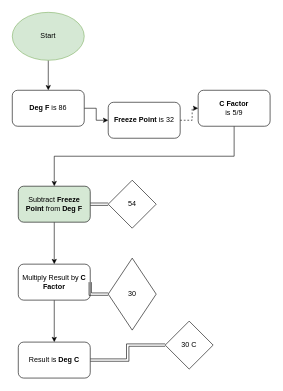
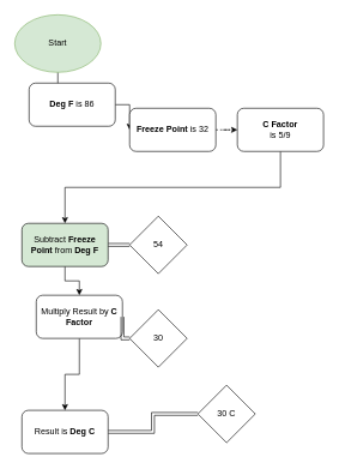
  <mxCell id="0" />
  <mxCell id="1" parent="0" />
  <mxCell id="2" style="edgeStyle=orthogonalEdgeStyle;rounded=0;orthogonalLoop=1;jettySize=auto;html=1;" edge="1" parent="1" source="3" target="5"><mxGeometry relative="1" as="geometry" /></mxCell>
  <mxCell id="3" value="Start" style="ellipse;whiteSpace=wrap;html=1;fillColor=#d5e8d4;strokeColor=#82b366;" vertex="1" parent="1"><mxGeometry x="20" y="20" width="120" height="80" as="geometry" /></mxCell>
  <mxCell id="4" style="edgeStyle=orthogonalEdgeStyle;rounded=0;orthogonalLoop=1;jettySize=auto;html=1;" edge="1" parent="1" source="5" target="10"><mxGeometry relative="1" as="geometry" /></mxCell>
- <mxCell id="5" value="&lt;b&gt;Deg F &lt;/b&gt;is 86" style="rounded=1;whiteSpace=wrap;html=1;" vertex="1" parent="1"><mxGeometry x="20" y="150" width="120" height="60" as="geometry" /></mxCell>
+ <mxCell id="5" value="&lt;b&gt;Deg F &lt;/b&gt;is 86" style="rounded=1;whiteSpace=wrap;html=1;" vertex="1" parent="1"><mxGeometry x="40" y="115" width="120" height="60" as="geometry" /></mxCell>
  <mxCell id="6" style="edgeStyle=orthogonalEdgeStyle;rounded=0;orthogonalLoop=1;jettySize=auto;html=1;exitX=0.5;exitY=1;exitDx=0;exitDy=0;" edge="1" parent="1" source="8" target="15"><mxGeometry relative="1" as="geometry" /></mxCell>
  <mxCell id="7" style="edgeStyle=orthogonalEdgeStyle;rounded=0;orthogonalLoop=1;jettySize=auto;html=1;exitX=1;exitY=0.5;exitDx=0;exitDy=0;entryX=0;entryY=0.5;entryDx=0;entryDy=0;shape=link;" edge="1" parent="1" source="8" target="13"><mxGeometry relative="1" as="geometry" /></mxCell>
  <mxCell id="8" value="Subtract &lt;b&gt;Freeze Point&lt;/b&gt;&amp;nbsp;from &lt;b&gt;Deg F&lt;/b&gt;" style="rounded=1;whiteSpace=wrap;html=1;fillColor=#d5e8d4;" vertex="1" parent="1"><mxGeometry x="30" y="310" width="120" height="60" as="geometry" /></mxCell>
  <mxCell id="9" style="edgeStyle=orthogonalEdgeStyle;rounded=0;orthogonalLoop=1;jettySize=auto;html=1;dashed=1;" edge="1" parent="1" source="10" target="12"><mxGeometry relative="1" as="geometry" /></mxCell>
- <mxCell id="10" value="&lt;b&gt;Freeze Point &lt;/b&gt;is 32" style="rounded=1;whiteSpace=wrap;html=1;" vertex="1" parent="1"><mxGeometry x="180" y="170" width="120" height="60" as="geometry" /></mxCell>
+ <mxCell id="10" value="&lt;b&gt;Freeze Point &lt;/b&gt;is 32" style="rounded=1;whiteSpace=wrap;html=1;" vertex="1" parent="1"><mxGeometry x="180" y="150" width="120" height="60" as="geometry" /></mxCell>
  <mxCell id="11" style="edgeStyle=orthogonalEdgeStyle;rounded=0;orthogonalLoop=1;jettySize=auto;html=1;exitX=0.5;exitY=1;exitDx=0;exitDy=0;" edge="1" parent="1" source="12" target="8"><mxGeometry relative="1" as="geometry" /></mxCell>
  <mxCell id="12" value="&lt;b&gt;C Factor&lt;/b&gt;&lt;br&gt;is 5/9" style="rounded=1;whiteSpace=wrap;html=1;" vertex="1" parent="1"><mxGeometry x="330" y="150" width="120" height="60" as="geometry" /></mxCell>
  <mxCell id="13" value="54" style="rhombus;whiteSpace=wrap;html=1;" vertex="1" parent="1"><mxGeometry x="180" y="300" width="80" height="80" as="geometry" /></mxCell>
  <mxCell id="14" style="edgeStyle=orthogonalEdgeStyle;rounded=0;orthogonalLoop=1;jettySize=auto;html=1;exitX=0.5;exitY=1;exitDx=0;exitDy=0;" edge="1" parent="1" source="15" target="19"><mxGeometry relative="1" as="geometry" /></mxCell>
- <mxCell id="15" value="Multiply Result by &lt;b&gt;C Factor&lt;/b&gt;" style="rounded=1;whiteSpace=wrap;html=1;" vertex="1" parent="1"><mxGeometry x="30" y="440" width="120" height="60" as="geometry" /></mxCell>
+ <mxCell id="15" value="Multiply Result by &lt;b&gt;C Factor&lt;/b&gt;" style="rounded=1;whiteSpace=wrap;html=1;" vertex="1" parent="1"><mxGeometry x="50" y="410" width="120" height="60" as="geometry" /></mxCell>
  <mxCell id="16" style="edgeStyle=orthogonalEdgeStyle;rounded=0;orthogonalLoop=1;jettySize=auto;html=1;exitX=0;exitY=0.5;exitDx=0;exitDy=0;entryX=1;entryY=0.5;entryDx=0;entryDy=0;shape=link;" edge="1" parent="1" source="17" target="15"><mxGeometry relative="1" as="geometry" /></mxCell>
- <mxCell id="17" value="30" style="rhombus;whiteSpace=wrap;html=1;" vertex="1" parent="1"><mxGeometry x="180" y="430" width="80" height="120" as="geometry" /></mxCell>
+ <mxCell id="17" value="30" style="rhombus;whiteSpace=wrap;html=1;" vertex="1" parent="1"><mxGeometry x="180" y="430" width="80" height="80" as="geometry" /></mxCell>
  <mxCell id="18" style="edgeStyle=orthogonalEdgeStyle;rounded=0;orthogonalLoop=1;jettySize=auto;html=1;exitX=1;exitY=0.5;exitDx=0;exitDy=0;shape=link;" edge="1" parent="1" source="19" target="20"><mxGeometry relative="1" as="geometry" /></mxCell>
  <mxCell id="19" value="Result is &lt;b&gt;Deg C&lt;/b&gt;" style="rounded=1;whiteSpace=wrap;html=1;" vertex="1" parent="1"><mxGeometry x="30" y="570" width="120" height="60" as="geometry" /></mxCell>
  <mxCell id="20" value="30 C" style="rhombus;whiteSpace=wrap;html=1;" vertex="1" parent="1"><mxGeometry x="275" y="535" width="80" height="80" as="geometry" /></mxCell>
